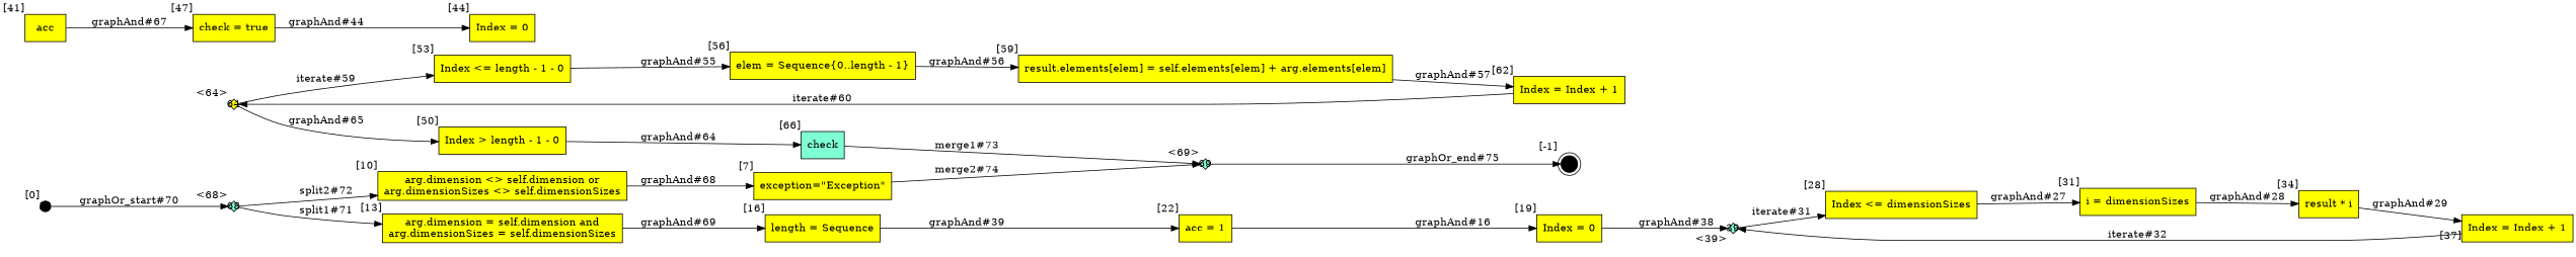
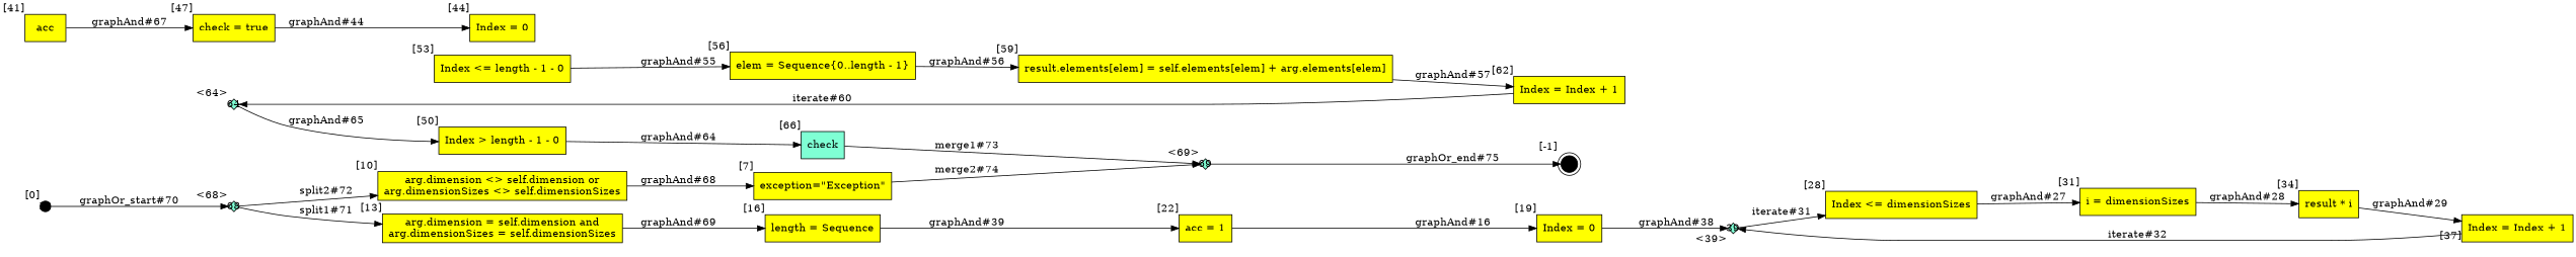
  digraph {
    rankdir=LR
    node [fillcolor=yellow shape=box style=filled]
-   64 [fixedsize=true height=.2 shape=diamond width=.2 xlabel="<64>"]
+   64 [fillcolor=aquamarine fixedsize=true height=.2 shape=diamond width=.2 xlabel="<64>"]
    n2 [label="Index > length - 1 - 0" xlabel="[50]"]
    n3 [label="Index <= length - 1 - 0" xlabel="[53]"]
    n4 [fillcolor=aquamarine label=check xlabel="[66]"]
    n5 [label="elem = Sequence{0..length - 1}" xlabel="[56]"]
    69 [fillcolor=aquamarine fixedsize=true height=.2 shape=diamond width=.2 xlabel="<69>"]
    8 [fillcolor=black fixedsize=true height=.2 shape=doublecircle width=.2 xlabel="[-1]"]
    68 [fillcolor=aquamarine fixedsize=true height=.2 shape=diamond width=.2 xlabel="<68>"]
    n9 [label="arg.dimension <> self.dimension or\narg.dimensionSizes <> self.dimensionSizes\n" xlabel="[10]"]
    n10 [label="arg.dimension = self.dimension and\narg.dimensionSizes = self.dimensionSizes\n" xlabel="[13]"]
    n11 [label="exception=\"Exception\"" xlabel="[7]"]
    n12 [label="length = Sequence" xlabel="[16]"]
    12 [fillcolor=black fixedsize=true height=.2 shape=circle width=.2 xlabel="[0]"]
    n14 [label="acc = 1" xlabel="[22]"]
    n15 [label="Index = 0" xlabel="[19]"]
    39 [fillcolor=aquamarine fixedsize=true height=.2 shape=diamond width=.2 xlabel="<39>"]
    n17 [label="Index <= dimensionSizes" xlabel="[28]"]
    n18 [label=acc xlabel="[41]"]
    n19 [label="check = true" xlabel="[47]"]
    n20 [label="i = dimensionSizes" xlabel="[31]"]
    n21 [label="result * i" xlabel="[34]"]
    n22 [label="Index = Index + 1" xlabel="[37]"]
    n23 [label="Index = 0" xlabel="[44]"]
    n24 [label="result.elements[elem] = self.elements[elem] + arg.elements[elem]" xlabel="[59]"]
    n25 [label="Index = Index + 1" xlabel="[62]"]
    64 -> n2 [label="graphAnd#65"]
-   64 -> n3 [label="iterate#59"]
    n2 -> n4 [label="graphAnd#64"]
    n3 -> n5 [label="graphAnd#55"]
    n4 -> 69 [label="merge1#73"]
    n5 -> n24 [label="graphAnd#56"]
    69 -> 8 [label="graphOr_end#75"]
    68 -> n9 [label="split2#72"]
    68 -> n10 [label="split1#71"]
    n9 -> n11 [label="graphAnd#68"]
    n10 -> n12 [label="graphAnd#69"]
    n11 -> 69 [label="merge2#74"]
    n12 -> n14 [label="graphAnd#39"]
    12 -> 68 [label="graphOr_start#70"]
    n14 -> n15 [label="graphAnd#16"]
    n15 -> 39 [label="graphAnd#38"]
    39 -> n17 [label="iterate#31"]
    n17 -> n20 [label="graphAnd#27"]
    n18 -> n19 [label="graphAnd#67"]
    n19 -> n23 [label="graphAnd#44"]
    n20 -> n21 [label="graphAnd#28"]
    n21 -> n22 [label="graphAnd#29"]
    n22 -> 39 [label="iterate#32"]
    n24 -> n25 [label="graphAnd#57"]
    n25 -> 64 [label="iterate#60"]
  }
